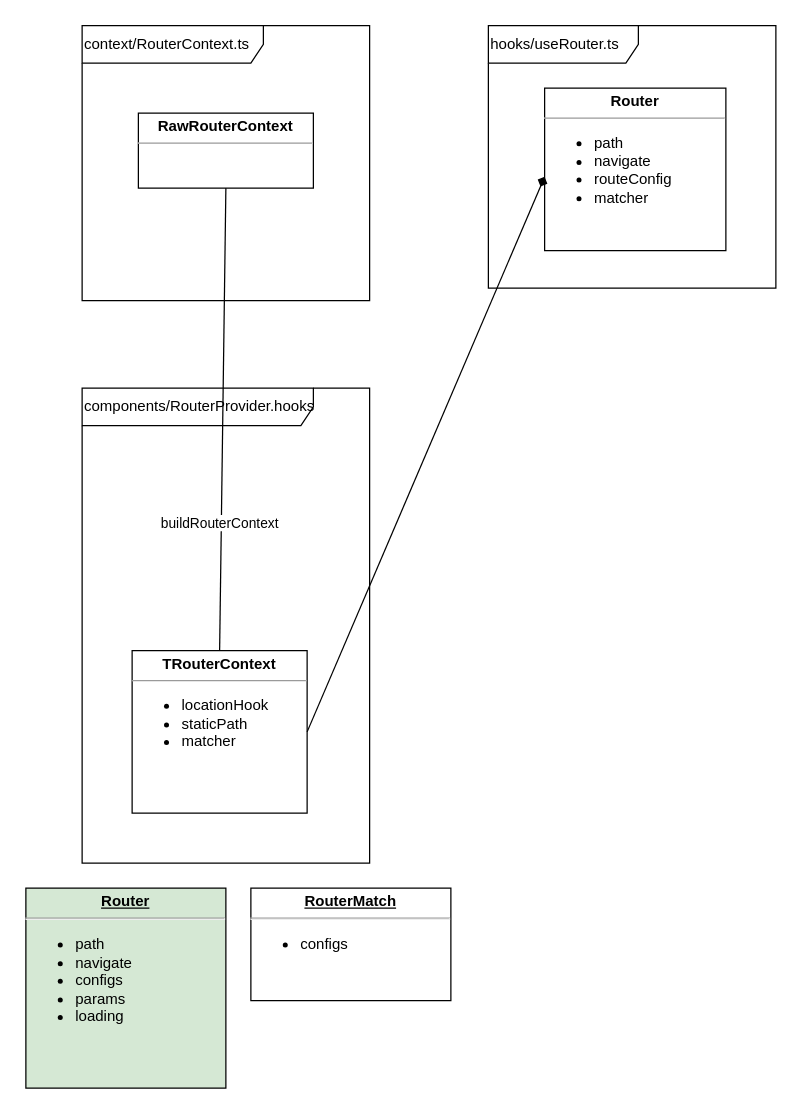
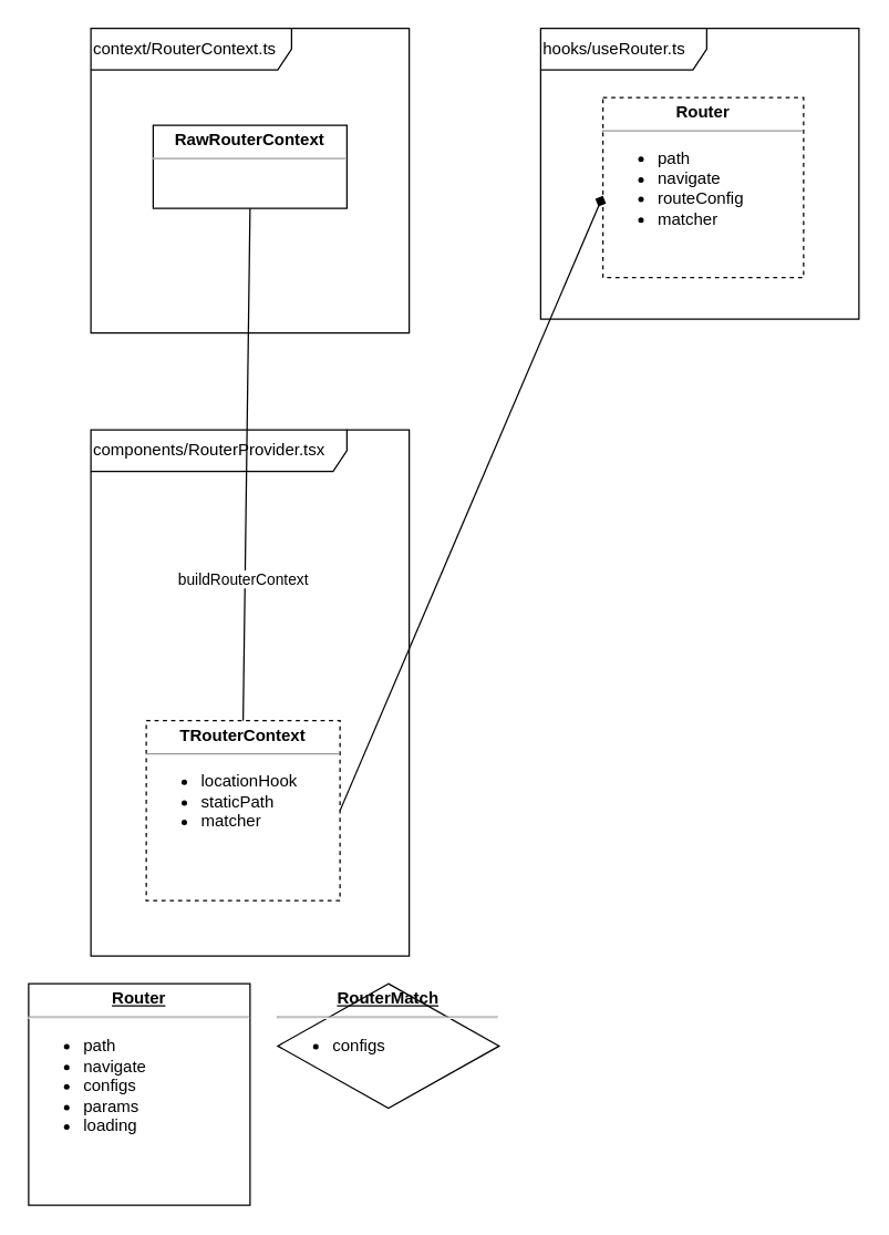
  <mxCell id="0" />
  <mxCell id="1" parent="0" />
  <mxCell id="2" value="context/RouterContext.ts" style="shape=umlFrame;whiteSpace=wrap;html=1;labelBackgroundColor=none;align=left;width=145;height=30;" parent="1" vertex="1"><mxGeometry x="65" y="20" width="230" height="220" as="geometry" /></mxCell>
- <mxCell id="3" value="components/RouterProvider.hooks" style="shape=umlFrame;whiteSpace=wrap;html=1;labelBackgroundColor=none;align=left;width=185;height=30;" parent="1" vertex="1"><mxGeometry x="65" y="310" width="230" height="380" as="geometry" /></mxCell>
+ <mxCell id="3" value="components/RouterProvider.tsx" style="shape=umlFrame;whiteSpace=wrap;html=1;labelBackgroundColor=none;align=left;width=185;height=30;" parent="1" vertex="1"><mxGeometry x="65" y="310" width="230" height="380" as="geometry" /></mxCell>
  <mxCell id="4" value="&lt;p style=&quot;margin: 0px ; margin-top: 4px ; text-align: center&quot;&gt;&lt;b&gt;RawRouterContext&lt;/b&gt;&lt;/p&gt;&lt;hr size=&quot;1&quot;&gt;&lt;div style=&quot;height: 2px&quot;&gt;&lt;br&gt;&lt;/div&gt;" style="verticalAlign=top;align=left;overflow=fill;fontSize=12;fontFamily=Helvetica;html=1;spacing=11;labelBorderColor=none;labelBackgroundColor=none;spacingLeft=144;" parent="1" vertex="1"><mxGeometry x="110" y="90" width="140" height="60" as="geometry" /></mxCell>
- <mxCell id="5" value="&lt;p style=&quot;margin: 0px ; margin-top: 4px ; text-align: center&quot;&gt;&lt;b&gt;TRouterContext&lt;/b&gt;&lt;/p&gt;&lt;hr size=&quot;1&quot;&gt;&lt;div style=&quot;height: 2px&quot;&gt;&lt;ul&gt;&lt;li&gt;locationHook&lt;/li&gt;&lt;li&gt;staticPath&lt;/li&gt;&lt;li&gt;matcher&lt;/li&gt;&lt;/ul&gt;&lt;/div&gt;" style="verticalAlign=top;align=left;overflow=fill;fontSize=12;fontFamily=Helvetica;html=1;spacing=11;labelBorderColor=none;labelBackgroundColor=none;spacingLeft=144;" parent="1" vertex="1"><mxGeometry x="105" y="520" width="140" height="130" as="geometry" /></mxCell>
+ <mxCell id="5" value="&lt;p style=&quot;margin: 0px ; margin-top: 4px ; text-align: center&quot;&gt;&lt;b&gt;TRouterContext&lt;/b&gt;&lt;/p&gt;&lt;hr size=&quot;1&quot;&gt;&lt;div style=&quot;height: 2px&quot;&gt;&lt;ul&gt;&lt;li&gt;locationHook&lt;/li&gt;&lt;li&gt;staticPath&lt;/li&gt;&lt;li&gt;matcher&lt;/li&gt;&lt;/ul&gt;&lt;/div&gt;" style="verticalAlign=top;align=left;overflow=fill;fontSize=12;fontFamily=Helvetica;html=1;spacing=11;labelBorderColor=none;labelBackgroundColor=none;spacingLeft=144;dashed=1;" parent="1" vertex="1"><mxGeometry x="105" y="520" width="140" height="130" as="geometry" /></mxCell>
  <mxCell id="6" value="buildRouterContext" style="endArrow=none;html=1;exitX=0.5;exitY=1;exitDx=0;exitDy=0;entryX=0.5;entryY=0;entryDx=0;entryDy=0;" parent="1" source="4" target="5" edge="1"><mxGeometry x="0.449" y="-1" relative="1" as="geometry"><mxPoint x="460" y="840" as="sourcePoint" /><mxPoint x="620" y="840" as="targetPoint" /><mxPoint as="offset" /></mxGeometry></mxCell>
  <mxCell id="7" value="hooks/useRouter.ts" style="shape=umlFrame;whiteSpace=wrap;html=1;labelBackgroundColor=none;align=left;width=120;height=30;" parent="1" vertex="1"><mxGeometry x="390" y="20" width="230" height="210" as="geometry" /></mxCell>
- <mxCell id="8" value="&lt;p style=&quot;margin: 0px ; margin-top: 4px ; text-align: center&quot;&gt;&lt;b&gt;Router&lt;/b&gt;&lt;/p&gt;&lt;hr size=&quot;1&quot;&gt;&lt;div style=&quot;height: 2px&quot;&gt;&lt;ul&gt;&lt;li&gt;path&lt;/li&gt;&lt;li&gt;navigate&lt;/li&gt;&lt;li&gt;routeConfig&lt;/li&gt;&lt;li&gt;matcher&lt;/li&gt;&lt;/ul&gt;&lt;/div&gt;" style="verticalAlign=top;align=left;overflow=fill;fontSize=12;fontFamily=Helvetica;html=1;spacing=11;labelBorderColor=none;labelBackgroundColor=none;spacingLeft=144;" parent="1" vertex="1"><mxGeometry x="435" y="70" width="145" height="130" as="geometry" /></mxCell>
+ <mxCell id="8" value="&lt;p style=&quot;margin: 0px ; margin-top: 4px ; text-align: center&quot;&gt;&lt;b&gt;Router&lt;/b&gt;&lt;/p&gt;&lt;hr size=&quot;1&quot;&gt;&lt;div style=&quot;height: 2px&quot;&gt;&lt;ul&gt;&lt;li&gt;path&lt;/li&gt;&lt;li&gt;navigate&lt;/li&gt;&lt;li&gt;routeConfig&lt;/li&gt;&lt;li&gt;matcher&lt;/li&gt;&lt;/ul&gt;&lt;/div&gt;" style="verticalAlign=top;align=left;overflow=fill;fontSize=12;fontFamily=Helvetica;html=1;spacing=11;labelBorderColor=none;labelBackgroundColor=none;spacingLeft=144;dashed=1;" parent="1" vertex="1"><mxGeometry x="435" y="70" width="145" height="130" as="geometry" /></mxCell>
  <mxCell id="9" value="" style="endArrow=diamond;html=1;exitX=1;exitY=0.5;exitDx=0;exitDy=0;entryX=0;entryY=0.546;entryDx=0;entryDy=0;entryPerimeter=0;" parent="1" source="5" target="8" edge="1"><mxGeometry width="50" height="50" relative="1" as="geometry"><mxPoint x="445" y="545" as="sourcePoint" /><mxPoint x="495" y="495" as="targetPoint" /></mxGeometry></mxCell>
- <mxCell id="10" value="&lt;p style=&quot;margin: 0px ; margin-top: 4px ; text-align: center ; text-decoration: underline&quot;&gt;&lt;b&gt;Router&lt;/b&gt;&lt;/p&gt;&lt;hr&gt;&lt;p style=&quot;margin: 0px ; margin-left: 8px&quot;&gt;&lt;/p&gt;&lt;ul&gt;&lt;li&gt;path&lt;/li&gt;&lt;li&gt;navigate&lt;/li&gt;&lt;li&gt;configs&lt;/li&gt;&lt;li&gt;params&lt;/li&gt;&lt;li&gt;loading&lt;/li&gt;&lt;/ul&gt;&lt;p&gt;&lt;/p&gt;" style="verticalAlign=top;align=left;overflow=fill;fontSize=12;fontFamily=Helvetica;html=1;fillColor=#d5e8d4;" vertex="1" parent="1"><mxGeometry x="20" y="710" width="160" height="160" as="geometry" /></mxCell>
+ <mxCell id="10" value="&lt;p style=&quot;margin: 0px ; margin-top: 4px ; text-align: center ; text-decoration: underline&quot;&gt;&lt;b&gt;Router&lt;/b&gt;&lt;/p&gt;&lt;hr&gt;&lt;p style=&quot;margin: 0px ; margin-left: 8px&quot;&gt;&lt;/p&gt;&lt;ul&gt;&lt;li&gt;path&lt;/li&gt;&lt;li&gt;navigate&lt;/li&gt;&lt;li&gt;configs&lt;/li&gt;&lt;li&gt;params&lt;/li&gt;&lt;li&gt;loading&lt;/li&gt;&lt;/ul&gt;&lt;p&gt;&lt;/p&gt;" style="verticalAlign=top;align=left;overflow=fill;fontSize=12;fontFamily=Helvetica;html=1;" vertex="1" parent="1"><mxGeometry x="20" y="710" width="160" height="160" as="geometry" /></mxCell>
  <mxCell id="11" style="edgeStyle=orthogonalEdgeStyle;rounded=0;orthogonalLoop=1;jettySize=auto;html=1;exitX=0.5;exitY=1;exitDx=0;exitDy=0;" edge="1" parent="1" source="10" target="10"><mxGeometry relative="1" as="geometry" /></mxCell>
- <mxCell id="12" value="&lt;p style=&quot;margin: 0px ; margin-top: 4px ; text-align: center ; text-decoration: underline&quot;&gt;&lt;b&gt;RouterMatch&lt;/b&gt;&lt;/p&gt;&lt;hr&gt;&lt;p style=&quot;margin: 0px ; margin-left: 8px&quot;&gt;&lt;ul&gt;&lt;li&gt;configs&lt;/li&gt;&lt;/ul&gt;&lt;/p&gt;" style="verticalAlign=top;align=left;overflow=fill;fontSize=12;fontFamily=Helvetica;html=1;" vertex="1" parent="1"><mxGeometry x="200" y="710" width="160" height="90" as="geometry" /></mxCell>
+ <mxCell id="12" value="&lt;p style=&quot;margin: 0px ; margin-top: 4px ; text-align: center ; text-decoration: underline&quot;&gt;&lt;b&gt;RouterMatch&lt;/b&gt;&lt;/p&gt;&lt;hr&gt;&lt;p style=&quot;margin: 0px ; margin-left: 8px&quot;&gt;&lt;ul&gt;&lt;li&gt;configs&lt;/li&gt;&lt;/ul&gt;&lt;/p&gt;" style="rhombus;verticalAlign=top;align=left;overflow=fill;fontSize=12;fontFamily=Helvetica;html=1;" vertex="1" parent="1"><mxGeometry x="200" y="710" width="160" height="90" as="geometry" /></mxCell>
